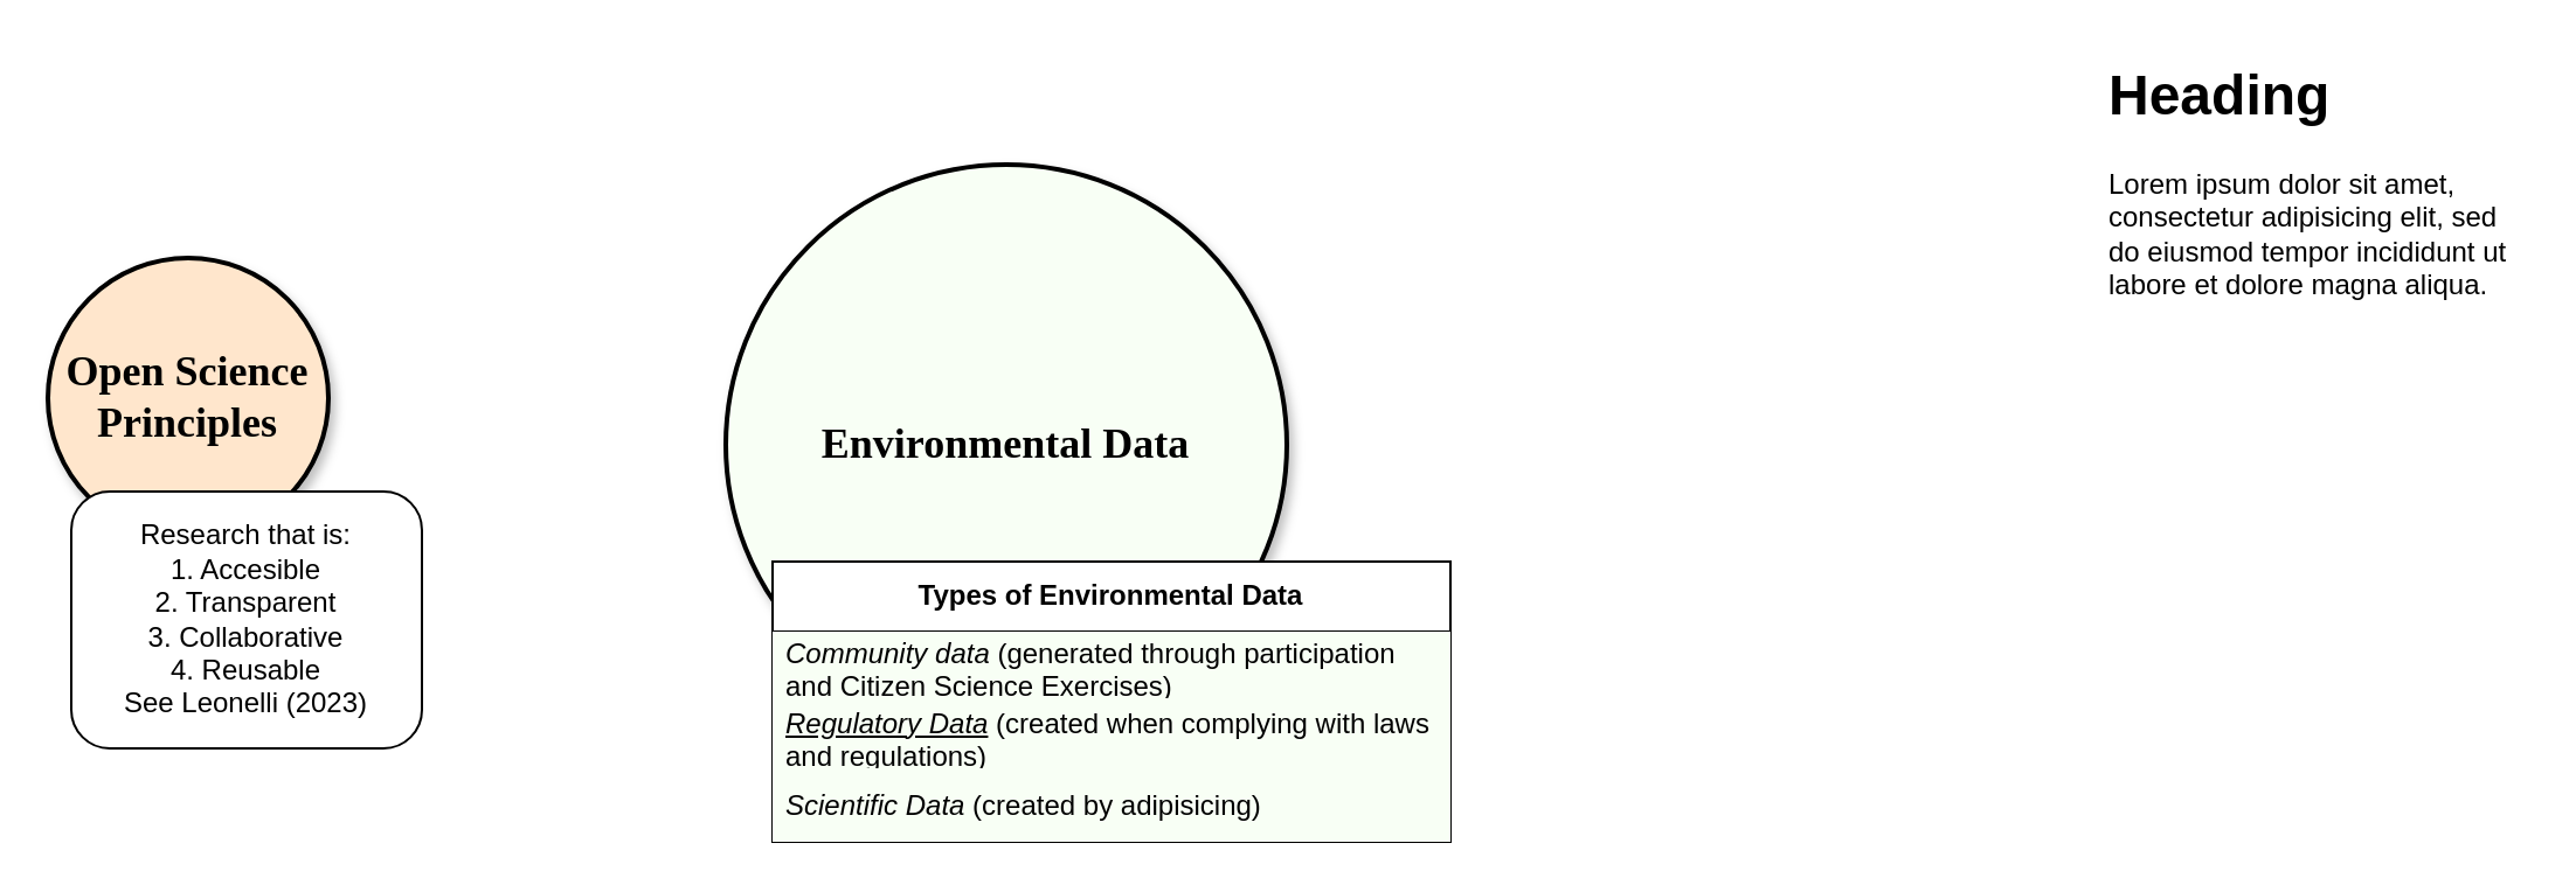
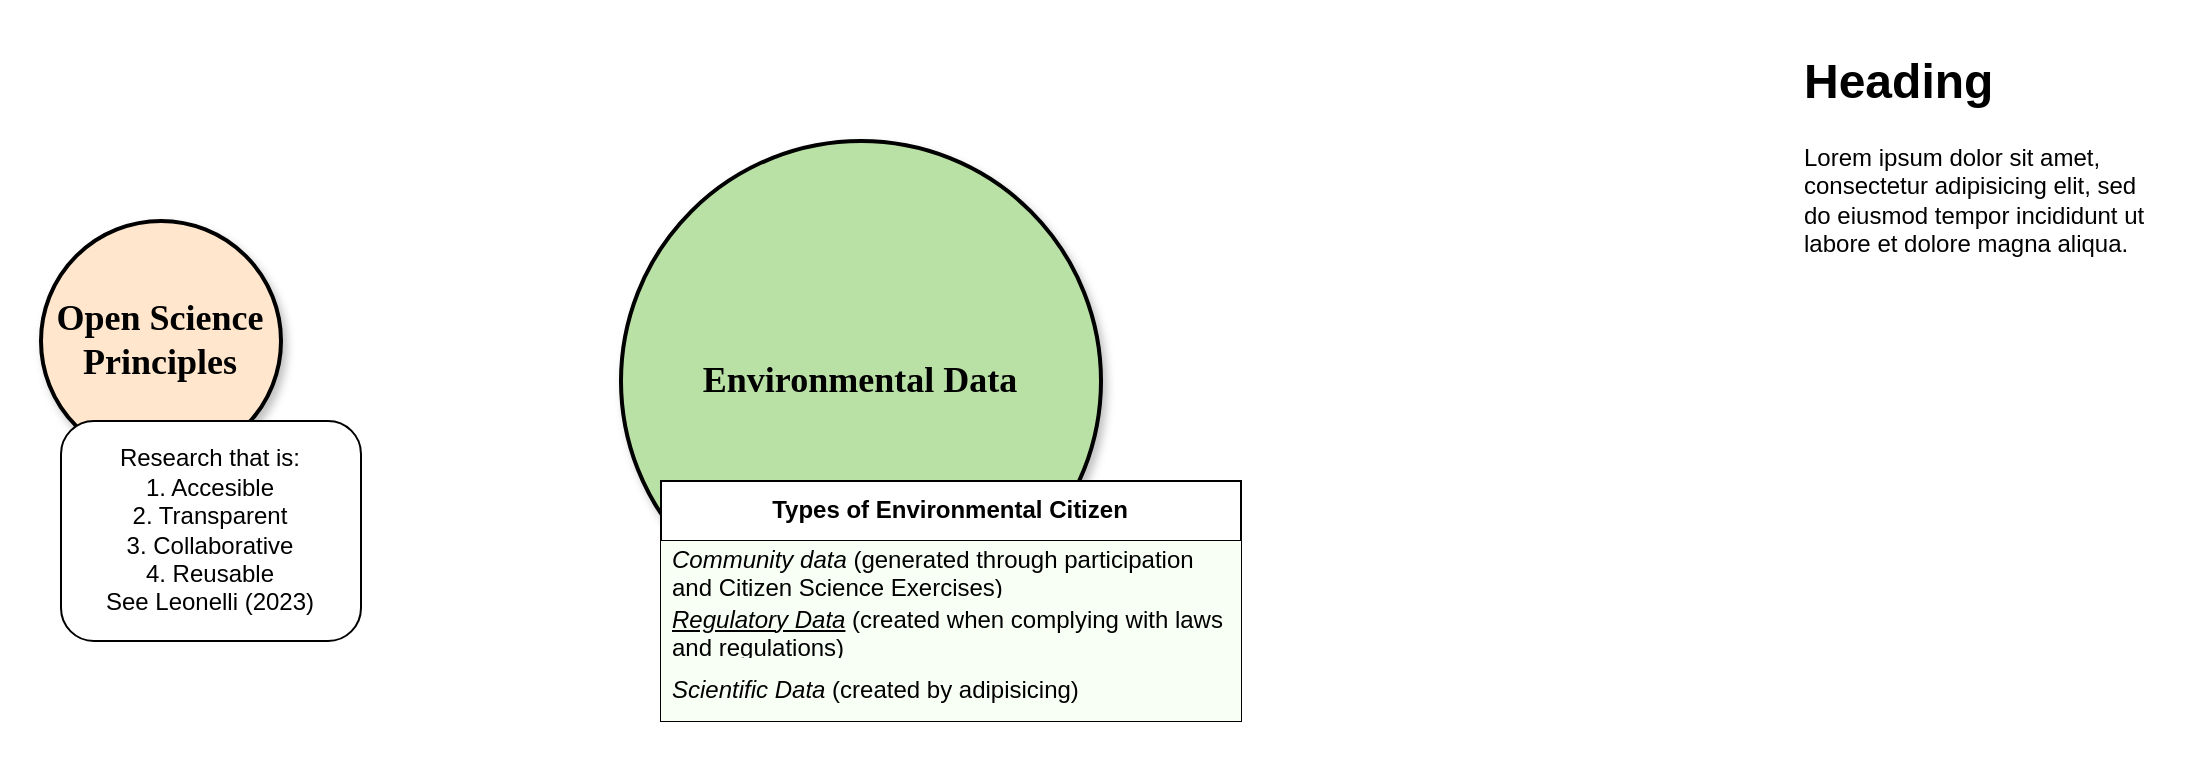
  <mxCell id="0" />
  <mxCell id="1" parent="0" />
- <mxCell id="2" value="&lt;div&gt;&lt;font style=&quot;font-size: 18px;&quot;&gt;&lt;b&gt;Environmental Data&lt;/b&gt;&lt;/font&gt;&lt;/div&gt;" style="ellipse;whiteSpace=wrap;html=1;rounded=1;shadow=1;comic=0;labelBackgroundColor=none;strokeWidth=2;fontFamily=Verdana;fontSize=12;align=center;fillColor=#f8fff5;" vertex="1" parent="1"><mxGeometry x="310" y="70" width="240" height="240" as="geometry" /></mxCell>
+ <mxCell id="2" value="&lt;div&gt;&lt;font style=&quot;font-size: 18px;&quot;&gt;&lt;b&gt;Environmental Data&lt;/b&gt;&lt;/font&gt;&lt;/div&gt;" style="ellipse;whiteSpace=wrap;html=1;rounded=1;shadow=1;comic=0;labelBackgroundColor=none;strokeWidth=2;fontFamily=Verdana;fontSize=12;align=center;fillColor=#B9E0A5;" vertex="1" parent="1"><mxGeometry x="310" y="70" width="240" height="240" as="geometry" /></mxCell>
  <mxCell id="3" value="&lt;b&gt;&lt;font style=&quot;font-size: 18px;&quot;&gt;Open Science Principles&lt;/font&gt;&lt;/b&gt;" style="ellipse;whiteSpace=wrap;html=1;rounded=1;shadow=1;comic=0;labelBackgroundColor=none;strokeWidth=2;fontFamily=Verdana;fontSize=12;align=center;fillColor=#ffe6cc;" vertex="1" parent="1"><mxGeometry y="110" width="120" height="120" as="geometry" x="20" /></mxCell>
  <mxCell id="4" value="&lt;div&gt;&lt;br&gt;&lt;/div&gt;&lt;div&gt;&lt;br&gt;&lt;/div&gt;&lt;div&gt;&lt;br&gt;&lt;/div&gt;" style="text;html=1;align=center;verticalAlign=middle;resizable=0;points=[];autosize=1;strokeColor=none;fillColor=none;" vertex="1" parent="1"><mxGeometry x="740" y="285" width="20" height="60" as="geometry" /></mxCell>
- <mxCell id="5" value="&lt;div&gt;&lt;b&gt;Types of Environmental Data&lt;/b&gt;&lt;/div&gt;" style="swimlane;fontStyle=0;childLayout=stackLayout;horizontal=1;startSize=30;horizontalStack=0;resizeParent=1;resizeParentMax=0;resizeLast=0;collapsible=1;marginBottom=0;whiteSpace=wrap;html=1;" vertex="1" parent="1"><mxGeometry x="330" y="240" width="290" height="120" as="geometry" /></mxCell>
+ <mxCell id="5" value="&lt;div&gt;&lt;b&gt;Types of Environmental Citizen&lt;/b&gt;&lt;/div&gt;" style="swimlane;fontStyle=0;childLayout=stackLayout;horizontal=1;startSize=30;horizontalStack=0;resizeParent=1;resizeParentMax=0;resizeLast=0;collapsible=1;marginBottom=0;whiteSpace=wrap;html=1;" vertex="1" parent="1"><mxGeometry x="330" y="240" width="290" height="120" as="geometry" /></mxCell>
  <mxCell id="6" value="&lt;i&gt;Community data &lt;/i&gt;(generated through participation and Citizen Science Exercises)" style="text;strokeColor=none;fillColor=#F8FFF5;align=left;verticalAlign=middle;spacingLeft=4;spacingRight=4;overflow=hidden;points=[[0,0.5],[1,0.5]];portConstraint=eastwest;rotatable=0;whiteSpace=wrap;html=1;" vertex="1" parent="5"><mxGeometry y="30" width="290" height="30" as="geometry" /></mxCell>
  <mxCell id="7" value="&lt;div&gt;&lt;u&gt;&lt;i&gt;Regulatory Data&lt;/i&gt;&lt;/u&gt; (created when complying with laws and regulations)&lt;/div&gt;" style="text;strokeColor=none;fillColor=#F8FFF5;align=left;verticalAlign=middle;spacingLeft=4;spacingRight=4;overflow=hidden;points=[[0,0.5],[1,0.5]];portConstraint=eastwest;rotatable=0;whiteSpace=wrap;html=1;" vertex="1" parent="5"><mxGeometry y="60" width="290" height="30" as="geometry" /></mxCell>
  <mxCell id="8" value="&lt;div&gt;&lt;i&gt;Scientific Data&lt;/i&gt; (created by adipisicing)&lt;/div&gt;" style="text;strokeColor=none;fillColor=#F8FFF5;align=left;verticalAlign=middle;spacingLeft=4;spacingRight=4;overflow=hidden;points=[[0,0.5],[1,0.5]];portConstraint=eastwest;rotatable=0;whiteSpace=wrap;html=1;" vertex="1" parent="5"><mxGeometry y="90" width="290" height="30" as="geometry" /></mxCell>
  <mxCell id="9" value="&lt;h1 style=&quot;margin-top: 0px;&quot;&gt;Heading&lt;/h1&gt;&lt;p&gt;Lorem ipsum dolor sit amet, consectetur adipisicing elit, sed do eiusmod tempor incididunt ut labore et dolore magna aliqua.&lt;/p&gt;" style="text;html=1;whiteSpace=wrap;overflow=hidden;rounded=0;" vertex="1" parent="1"><mxGeometry x="900" y="20" width="180" height="120" as="geometry" /></mxCell>
  <mxCell id="10" value="Research that is: &lt;br&gt;1. Accesible&lt;br&gt;2. Transparent&lt;br&gt;3. Collaborative&lt;br&gt;4. Reusable &lt;br&gt;See Leonelli (2023)" style="rounded=1;whiteSpace=wrap;html=1;" vertex="1" parent="1"><mxGeometry x="30" y="210" width="150" height="110" as="geometry" /></mxCell>
